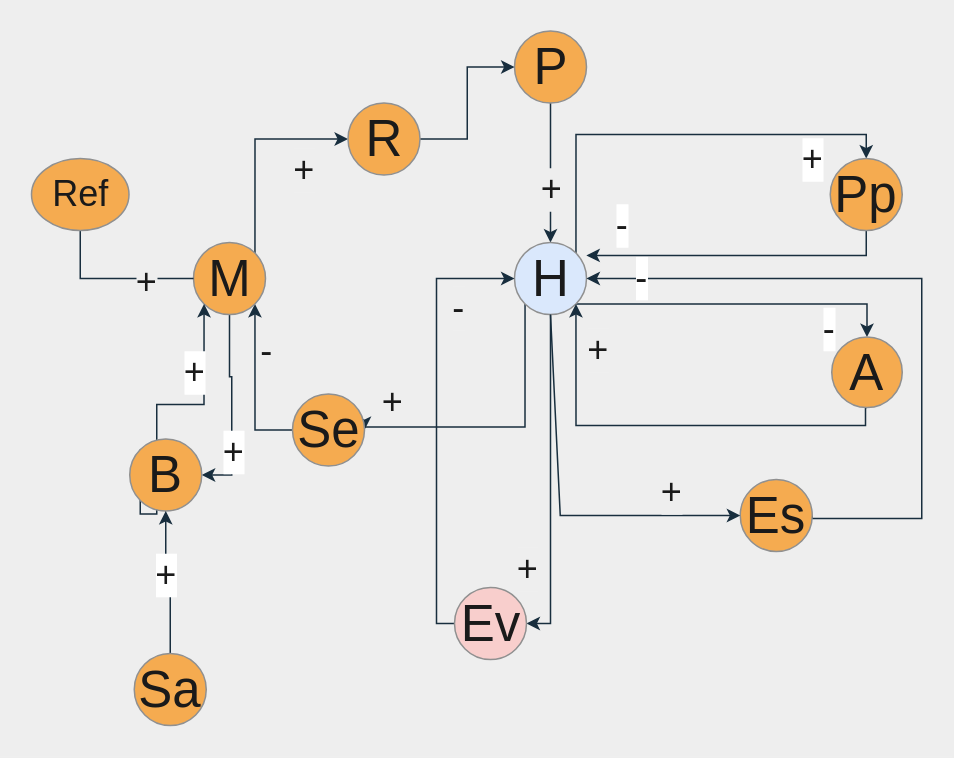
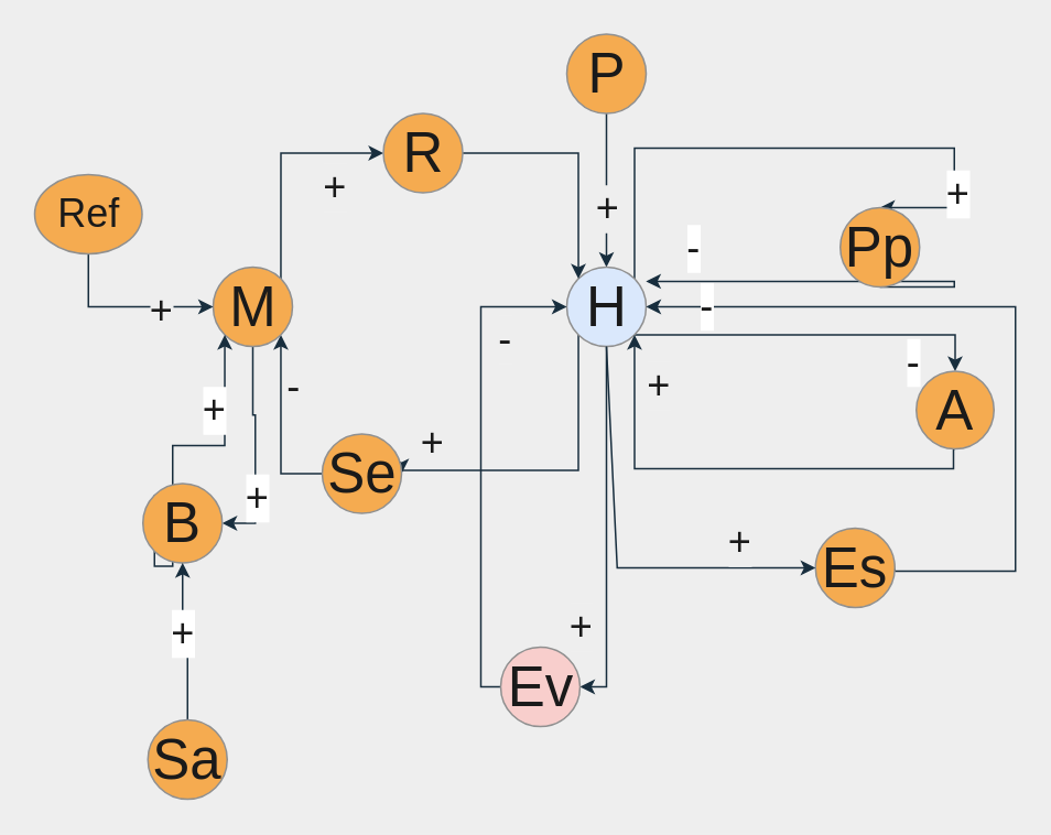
  <mxCell id="0" />
  <mxCell id="1" parent="0" />
  <mxCell id="2" style="edgeStyle=orthogonalEdgeStyle;rounded=0;orthogonalLoop=1;jettySize=auto;html=1;exitX=0.5;exitY=1;exitDx=0;exitDy=0;entryX=0.5;entryY=0;entryDx=0;entryDy=0;strokeColor=#182E3E;fontSize=24;fontColor=#1A1A1A;labelBackgroundColor=#EEEEEE;" edge="1" parent="1" source="4" target="13"><mxGeometry relative="1" as="geometry" /></mxCell>
  <mxCell id="3" value="+" style="edgeLabel;html=1;align=center;verticalAlign=middle;resizable=0;points=[];fontSize=24;fontColor=#1A1A1A;labelBackgroundColor=#EEEEEE;" connectable="0" vertex="1" parent="2"><mxGeometry x="0.228" relative="1" as="geometry"><mxPoint as="offset" /></mxGeometry></mxCell>
  <mxCell id="4" value="&lt;font style=&quot;font-size: 34px;&quot;&gt;P&lt;/font&gt;" style="ellipse;whiteSpace=wrap;html=1;aspect=fixed;strokeColor=#909090;fillColor=#F5AB50;fontColor=#1A1A1A;" vertex="1" parent="1"><mxGeometry x="342.5" y="20" width="48" height="48" as="geometry" /></mxCell>
  <mxCell id="5" style="edgeStyle=orthogonalEdgeStyle;rounded=0;orthogonalLoop=1;jettySize=auto;html=1;exitX=0;exitY=1;exitDx=0;exitDy=0;entryX=1;entryY=0.5;entryDx=0;entryDy=0;strokeColor=#182E3E;fontSize=24;fontColor=#1A1A1A;labelBackgroundColor=#EEEEEE;" edge="1" parent="1" source="13" target="19"><mxGeometry relative="1" as="geometry"><Array as="points"><mxPoint x="349.5" y="284" /></Array></mxGeometry></mxCell>
  <mxCell id="6" value="+" style="edgeLabel;html=1;align=center;verticalAlign=middle;resizable=0;points=[];fontSize=24;fontColor=#1A1A1A;labelBackgroundColor=#EEEEEE;" connectable="0" vertex="1" parent="5"><mxGeometry x="0.638" y="3" relative="1" as="geometry"><mxPoint x="-15" y="-20" as="offset" /></mxGeometry></mxCell>
  <mxCell id="7" style="edgeStyle=orthogonalEdgeStyle;rounded=0;orthogonalLoop=1;jettySize=auto;html=1;exitX=0.5;exitY=1;exitDx=0;exitDy=0;entryX=1;entryY=0.5;entryDx=0;entryDy=0;strokeColor=#182E3E;fontSize=24;fontColor=#1A1A1A;labelBackgroundColor=#EEEEEE;" edge="1" parent="1" source="13" target="22"><mxGeometry relative="1" as="geometry"><Array as="points"><mxPoint x="366.5" y="415" /></Array></mxGeometry></mxCell>
  <mxCell id="8" value="+" style="edgeLabel;html=1;align=center;verticalAlign=middle;resizable=0;points=[];fontSize=24;fontColor=#1A1A1A;labelBackgroundColor=#EEEEEE;" connectable="0" vertex="1" parent="7"><mxGeometry x="0.226" y="3" relative="1" as="geometry"><mxPoint x="-19" y="33" as="offset" /></mxGeometry></mxCell>
  <mxCell id="9" style="edgeStyle=orthogonalEdgeStyle;rounded=0;orthogonalLoop=1;jettySize=auto;html=1;exitX=1;exitY=1;exitDx=0;exitDy=0;entryX=0.5;entryY=0;entryDx=0;entryDy=0;strokeColor=#182E3E;fontSize=24;fontColor=#1A1A1A;" edge="1" parent="1" source="13" target="16"><mxGeometry relative="1" as="geometry" /></mxCell>
  <mxCell id="10" value="-" style="edgeLabel;html=1;align=center;verticalAlign=middle;resizable=0;points=[];fontSize=24;fontColor=#1A1A1A;" connectable="0" vertex="1" parent="9"><mxGeometry x="0.418" y="2" relative="1" as="geometry"><mxPoint x="15" y="19" as="offset" /></mxGeometry></mxCell>
  <mxCell id="11" style="edgeStyle=orthogonalEdgeStyle;rounded=0;orthogonalLoop=1;jettySize=auto;html=1;exitX=1;exitY=0;exitDx=0;exitDy=0;entryX=0.5;entryY=0;entryDx=0;entryDy=0;strokeColor=#182E3E;fontSize=24;fontColor=#1A1A1A;" edge="1" parent="1" source="13" target="33"><mxGeometry relative="1" as="geometry"><Array as="points"><mxPoint x="384" y="89" /><mxPoint x="577" y="89" /></Array></mxGeometry></mxCell>
  <mxCell id="12" value="+" style="edgeLabel;html=1;align=center;verticalAlign=middle;resizable=0;points=[];fontSize=24;fontColor=#1A1A1A;" connectable="0" vertex="1" parent="11"><mxGeometry x="0.616" y="-2" relative="1" as="geometry"><mxPoint x="3" y="14" as="offset" /></mxGeometry></mxCell>
  <mxCell id="13" value="&lt;font style=&quot;font-size: 34px;&quot;&gt;H&lt;/font&gt;" style="ellipse;whiteSpace=wrap;html=1;aspect=fixed;fillColor=#dae8fc;strokeColor=#909090;fontColor=#1A1A1A;" vertex="1" parent="1"><mxGeometry x="342.5" y="161" width="48" height="48" as="geometry" /></mxCell>
  <mxCell id="14" style="edgeStyle=orthogonalEdgeStyle;rounded=0;orthogonalLoop=1;jettySize=auto;html=1;exitX=0.5;exitY=1;exitDx=0;exitDy=0;entryX=1;entryY=1;entryDx=0;entryDy=0;strokeColor=#182E3E;fontSize=24;fontColor=#1A1A1A;labelBackgroundColor=#EEEEEE;" edge="1" parent="1" source="16" target="13"><mxGeometry relative="1" as="geometry"><Array as="points"><mxPoint x="576.5" y="283" /><mxPoint x="383.5" y="283" /></Array></mxGeometry></mxCell>
  <mxCell id="15" value="+" style="edgeLabel;html=1;align=center;verticalAlign=middle;resizable=0;points=[];fontSize=24;fontColor=#1A1A1A;labelBackgroundColor=#EEEEEE;" connectable="0" vertex="1" parent="14"><mxGeometry x="0.352" y="2" relative="1" as="geometry"><mxPoint x="2" y="-53" as="offset" /></mxGeometry></mxCell>
  <mxCell id="16" value="&lt;font style=&quot;font-size: 34px;&quot;&gt;A&lt;/font&gt;" style="ellipse;whiteSpace=wrap;html=1;aspect=fixed;fillColor=#F5AB50;strokeColor=#909090;fontColor=#1A1A1A;" vertex="1" parent="1"><mxGeometry x="554" y="224" width="47" height="47" as="geometry" /></mxCell>
  <mxCell id="17" style="edgeStyle=orthogonalEdgeStyle;rounded=0;orthogonalLoop=1;jettySize=auto;html=1;exitX=0;exitY=0.5;exitDx=0;exitDy=0;entryX=1;entryY=1;entryDx=0;entryDy=0;strokeColor=#182E3E;fontSize=24;fontColor=#1A1A1A;labelBackgroundColor=#EEEEEE;" edge="1" parent="1" source="19" target="30"><mxGeometry relative="1" as="geometry" /></mxCell>
  <mxCell id="18" value="-" style="edgeLabel;html=1;align=center;verticalAlign=middle;resizable=0;points=[];fontSize=24;fontColor=#1A1A1A;labelBackgroundColor=#EEEEEE;" connectable="0" vertex="1" parent="17"><mxGeometry x="0.247" y="-1" relative="1" as="geometry"><mxPoint x="6" y="-9" as="offset" /></mxGeometry></mxCell>
  <mxCell id="19" value="&lt;font style=&quot;font-size: 34px;&quot;&gt;Se&lt;/font&gt;" style="ellipse;whiteSpace=wrap;html=1;aspect=fixed;fillColor=#F5AB50;strokeColor=#909090;fontColor=#1A1A1A;" vertex="1" parent="1"><mxGeometry x="194.5" y="262" width="48" height="48" as="geometry" /></mxCell>
  <mxCell id="20" style="edgeStyle=orthogonalEdgeStyle;rounded=0;orthogonalLoop=1;jettySize=auto;html=1;exitX=0;exitY=0.5;exitDx=0;exitDy=0;entryX=0;entryY=0.5;entryDx=0;entryDy=0;strokeColor=#182E3E;fontSize=24;fontColor=#1A1A1A;labelBackgroundColor=#EEEEEE;" edge="1" parent="1" source="22" target="13"><mxGeometry relative="1" as="geometry"><mxPoint x="296.5" y="415" as="sourcePoint" /><mxPoint x="329.5" y="185" as="targetPoint" /><Array as="points"><mxPoint x="290.5" y="415" /><mxPoint x="290.5" y="185" /></Array></mxGeometry></mxCell>
  <mxCell id="21" value="-" style="edgeLabel;html=1;align=center;verticalAlign=middle;resizable=0;points=[];fontSize=24;fontColor=#1A1A1A;labelBackgroundColor=#EEEEEE;" connectable="0" vertex="1" parent="20"><mxGeometry x="0.516" y="-3" relative="1" as="geometry"><mxPoint x="11" as="offset" /></mxGeometry></mxCell>
  <mxCell id="22" value="&lt;font style=&quot;font-size: 34px;&quot;&gt;Ev&lt;/font&gt;" style="ellipse;whiteSpace=wrap;html=1;aspect=fixed;fillColor=#f8cecc;strokeColor=#909090;fontColor=#1A1A1A;" vertex="1" parent="1"><mxGeometry x="302.5" y="391" width="48" height="48" as="geometry" /></mxCell>
  <mxCell id="23" style="edgeStyle=orthogonalEdgeStyle;rounded=0;orthogonalLoop=1;jettySize=auto;html=1;exitX=1;exitY=0.5;exitDx=0;exitDy=0;entryX=1;entryY=0.5;entryDx=0;entryDy=0;strokeColor=#182E3E;fontSize=24;fontColor=#1A1A1A;" edge="1" parent="1" source="25" target="13"><mxGeometry relative="1" as="geometry"><Array as="points"><mxPoint x="614" y="345" /><mxPoint x="614" y="185" /></Array></mxGeometry></mxCell>
  <mxCell id="24" value="-" style="edgeLabel;html=1;align=center;verticalAlign=middle;resizable=0;points=[];fontSize=24;fontColor=#1A1A1A;" connectable="0" vertex="1" parent="23"><mxGeometry x="0.847" y="-1" relative="1" as="geometry"><mxPoint as="offset" /></mxGeometry></mxCell>
  <mxCell id="25" value="&lt;font style=&quot;font-size: 34px;&quot;&gt;Es&lt;/font&gt;" style="ellipse;whiteSpace=wrap;html=1;aspect=fixed;fillColor=#F5AB50;strokeColor=#909090;fontColor=#1A1A1A;" vertex="1" parent="1"><mxGeometry x="493" y="319" width="48" height="48" as="geometry" /></mxCell>
  <mxCell id="26" style="edgeStyle=orthogonalEdgeStyle;rounded=0;orthogonalLoop=1;jettySize=auto;html=1;exitX=1;exitY=0;exitDx=0;exitDy=0;entryX=0;entryY=0.5;entryDx=0;entryDy=0;strokeColor=#182E3E;fontSize=24;fontColor=#1A1A1A;labelBackgroundColor=#EEEEEE;" edge="1" parent="1" source="30" target="35"><mxGeometry relative="1" as="geometry"><Array as="points"><mxPoint x="169.5" y="92" /></Array></mxGeometry></mxCell>
  <mxCell id="27" value="+" style="edgeLabel;html=1;align=center;verticalAlign=middle;resizable=0;points=[];fontSize=24;fontColor=#1A1A1A;labelBackgroundColor=#EEEEEE;" connectable="0" vertex="1" parent="26"><mxGeometry x="0.768" y="1" relative="1" as="geometry"><mxPoint x="-14" y="21" as="offset" /></mxGeometry></mxCell>
  <mxCell id="28" style="edgeStyle=orthogonalEdgeStyle;rounded=0;orthogonalLoop=1;jettySize=auto;html=1;exitX=0.5;exitY=1;exitDx=0;exitDy=0;entryX=1;entryY=0.5;entryDx=0;entryDy=0;strokeColor=#182E3E;fontSize=24;fontColor=#1A1A1A;" edge="1" parent="1" source="30" target="43"><mxGeometry relative="1" as="geometry" /></mxCell>
  <mxCell id="29" value="+" style="edgeLabel;html=1;align=center;verticalAlign=middle;resizable=0;points=[];fontSize=24;fontColor=#1A1A1A;" connectable="0" vertex="1" parent="28"><mxGeometry x="0.448" relative="1" as="geometry"><mxPoint as="offset" /></mxGeometry></mxCell>
  <mxCell id="30" value="&lt;font style=&quot;font-size: 34px;&quot;&gt;M&lt;/font&gt;" style="ellipse;whiteSpace=wrap;html=1;aspect=fixed;fillColor=#F5AB50;strokeColor=#909090;fontColor=#1A1A1A;" vertex="1" parent="1"><mxGeometry x="128.5" y="161" width="48" height="48" as="geometry" /></mxCell>
  <mxCell id="31" style="edgeStyle=orthogonalEdgeStyle;rounded=0;orthogonalLoop=1;jettySize=auto;html=1;exitX=0.5;exitY=1;exitDx=0;exitDy=0;entryX=0.998;entryY=0.179;entryDx=0;entryDy=0;entryPerimeter=0;strokeColor=#182E3E;fontSize=24;fontColor=#1A1A1A;" edge="1" parent="1" source="33" target="13"><mxGeometry relative="1" as="geometry"><Array as="points"><mxPoint x="577" y="170" /></Array></mxGeometry></mxCell>
  <mxCell id="32" value="-" style="edgeLabel;html=1;align=center;verticalAlign=middle;resizable=0;points=[];fontSize=24;fontColor=#1A1A1A;" connectable="0" vertex="1" parent="31"><mxGeometry x="0.693" y="2" relative="1" as="geometry"><mxPoint x="-8" y="-22" as="offset" /></mxGeometry></mxCell>
- <mxCell id="33" value="&lt;font style=&quot;font-size: 34px;&quot;&gt;Pp&lt;/font&gt;" style="ellipse;whiteSpace=wrap;html=1;aspect=fixed;fillColor=#F5AB50;strokeColor=#909090;fontColor=#1A1A1A;" vertex="1" parent="1"><mxGeometry x="553" y="105" width="48" height="48" as="geometry" /></mxCell>
- <mxCell id="34" style="edgeStyle=orthogonalEdgeStyle;rounded=0;orthogonalLoop=1;jettySize=auto;html=1;exitX=1;exitY=0.5;exitDx=0;exitDy=0;strokeColor=#182E3E;fontSize=24;fontColor=#1A1A1A;labelBackgroundColor=#EEEEEE;" edge="1" parent="1" source="35" target="4"><mxGeometry relative="1" as="geometry" /></mxCell>
+ <mxCell id="33" value="&lt;font style=&quot;font-size: 34px;&quot;&gt;Pp&lt;/font&gt;" style="ellipse;whiteSpace=wrap;html=1;aspect=fixed;fillColor=#F5AB50;strokeColor=#909090;fontColor=#1A1A1A;" vertex="1" parent="1"><mxGeometry x="508" y="125" width="48" height="48" as="geometry" /></mxCell>
+ <mxCell id="34" style="edgeStyle=orthogonalEdgeStyle;rounded=0;orthogonalLoop=1;jettySize=auto;html=1;exitX=1;exitY=0.5;exitDx=0;exitDy=0;entryX=0;entryY=0;entryDx=0;entryDy=0;strokeColor=#182E3E;fontSize=24;fontColor=#1A1A1A;labelBackgroundColor=#EEEEEE;" edge="1" parent="1" source="35" target="13"><mxGeometry relative="1" as="geometry" /></mxCell>
  <mxCell id="35" value="&lt;font style=&quot;font-size: 34px;&quot;&gt;R&lt;/font&gt;" style="ellipse;whiteSpace=wrap;html=1;aspect=fixed;fillColor=#F5AB50;strokeColor=#909090;fontColor=#1A1A1A;" vertex="1" parent="1"><mxGeometry x="231.5" y="68" width="48" height="48" as="geometry" /></mxCell>
- <mxCell id="36" style="edgeStyle=orthogonalEdgeStyle;rounded=0;orthogonalLoop=1;jettySize=auto;html=1;exitX=0.5;exitY=1;exitDx=0;exitDy=0;entryX=0;entryY=0.5;entryDx=0;entryDy=0;strokeColor=#182E3E;fontSize=24;fontColor=#1A1A1A;labelBackgroundColor=#EEEEEE;endArrow=none;" edge="1" parent="1" source="38" target="30"><mxGeometry relative="1" as="geometry" /></mxCell>
+ <mxCell id="36" style="edgeStyle=orthogonalEdgeStyle;rounded=0;orthogonalLoop=1;jettySize=auto;html=1;exitX=0.5;exitY=1;exitDx=0;exitDy=0;entryX=0;entryY=0.5;entryDx=0;entryDy=0;strokeColor=#182E3E;fontSize=24;fontColor=#1A1A1A;labelBackgroundColor=#EEEEEE;" edge="1" parent="1" source="38" target="30"><mxGeometry relative="1" as="geometry" /></mxCell>
  <mxCell id="37" value="+" style="edgeLabel;html=1;align=center;verticalAlign=middle;resizable=0;points=[];fontSize=24;fontColor=#1A1A1A;labelBackgroundColor=#EEEEEE;" connectable="0" vertex="1" parent="36"><mxGeometry x="0.606" y="-1" relative="1" as="geometry"><mxPoint x="-11" y="1" as="offset" /></mxGeometry></mxCell>
  <mxCell id="38" value="&lt;font style=&quot;font-size: 24px;&quot;&gt;Ref&lt;/font&gt;" style="ellipse;whiteSpace=wrap;html=1;aspect=fixed;fillColor=#F5AB50;strokeColor=#909090;fontColor=#1A1A1A;" vertex="1" parent="1"><mxGeometry x="20.5" y="105" width="65" height="48" as="geometry" /></mxCell>
  <mxCell id="39" value="" style="endArrow=classic;html=1;rounded=0;strokeColor=#182E3E;fontSize=24;fontColor=#1A1A1A;entryX=0;entryY=0.5;entryDx=0;entryDy=0;exitX=0.5;exitY=1;exitDx=0;exitDy=0;labelBackgroundColor=#EEEEEE;" edge="1" parent="1" source="13" target="25"><mxGeometry width="50" height="50" relative="1" as="geometry"><mxPoint x="365.5" y="417" as="sourcePoint" /><mxPoint x="415.5" y="367" as="targetPoint" /><Array as="points"><mxPoint x="373" y="343" /></Array></mxGeometry></mxCell>
  <mxCell id="40" value="+" style="edgeLabel;html=1;align=center;verticalAlign=middle;resizable=0;points=[];fontSize=24;fontColor=#1A1A1A;labelBackgroundColor=#EEEEEE;" connectable="0" vertex="1" parent="39"><mxGeometry x="0.577" y="3" relative="1" as="geometry"><mxPoint x="8" y="-13" as="offset" /></mxGeometry></mxCell>
  <mxCell id="41" style="edgeStyle=orthogonalEdgeStyle;rounded=0;orthogonalLoop=1;jettySize=auto;html=1;exitX=0;exitY=0;exitDx=0;exitDy=0;entryX=0;entryY=1;entryDx=0;entryDy=0;strokeColor=#182E3E;fontSize=24;fontColor=#1A1A1A;" edge="1" parent="1" source="43" target="30"><mxGeometry relative="1" as="geometry"><Array as="points"><mxPoint x="104" y="342" /><mxPoint x="104" y="269" /><mxPoint x="136" y="269" /></Array></mxGeometry></mxCell>
  <mxCell id="42" value="+" style="edgeLabel;html=1;align=center;verticalAlign=middle;resizable=0;points=[];fontSize=24;fontColor=#1A1A1A;" connectable="0" vertex="1" parent="41"><mxGeometry x="0.51" y="-4" relative="1" as="geometry"><mxPoint x="-11" y="-10" as="offset" /></mxGeometry></mxCell>
  <mxCell id="43" value="&lt;font style=&quot;font-size: 34px;&quot;&gt;B&lt;/font&gt;" style="ellipse;whiteSpace=wrap;html=1;aspect=fixed;strokeColor=#909090;fontColor=#1A1A1A;fillColor=#F5AB50;" vertex="1" parent="1"><mxGeometry x="86" y="292" width="48" height="48" as="geometry" /></mxCell>
  <mxCell id="44" style="edgeStyle=orthogonalEdgeStyle;rounded=0;orthogonalLoop=1;jettySize=auto;html=1;exitX=0.5;exitY=0;exitDx=0;exitDy=0;entryX=0.5;entryY=1;entryDx=0;entryDy=0;strokeColor=#182E3E;fontSize=24;fontColor=#1A1A1A;" edge="1" parent="1" source="46" target="43"><mxGeometry relative="1" as="geometry" /></mxCell>
  <mxCell id="45" value="+" style="edgeLabel;html=1;align=center;verticalAlign=middle;resizable=0;points=[];fontSize=24;fontColor=#1A1A1A;" connectable="0" vertex="1" parent="44"><mxGeometry x="0.308" y="-1" relative="1" as="geometry"><mxPoint x="-2" y="8" as="offset" /></mxGeometry></mxCell>
  <mxCell id="46" value="&lt;font style=&quot;font-size: 34px;&quot;&gt;Sa&lt;/font&gt;" style="ellipse;whiteSpace=wrap;html=1;aspect=fixed;strokeColor=#909090;fontColor=#1A1A1A;fillColor=#F5AB50;" vertex="1" parent="1"><mxGeometry x="89" y="435" width="48" height="48" as="geometry" /></mxCell>
